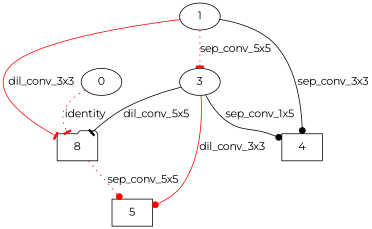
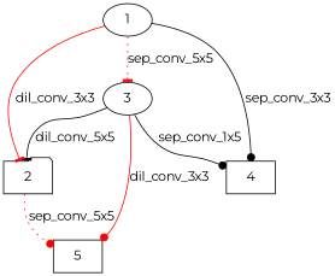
  digraph {
    fontname=Montserrat
    node [fontname=Montserrat shape=ellipse]
    edge [arrowhead=dot color=red fontname=Montserrat style=solid]
-   2 [shape=folder label=8]
-   0
+   2 [shape=folder]
    5 [shape=box]
    3
    4 [shape=box]
    1
    2 -> 5 [label=sep_conv_5x5 style=dotted]
-   0 -> 2 [arrowhead=tee label=identity style=dotted]
    3 -> 2 [arrowhead=tee color=black label=dil_conv_5x5]
    3 -> 5 [label=dil_conv_3x3]
    3 -> 4 [color=black label=sep_conv_1x5]
    1 -> 2 [arrowhead=tee label=dil_conv_3x3]
    1 -> 3 [arrowhead=tee label=sep_conv_5x5 style=dotted]
    1 -> 4 [color=black label=sep_conv_3x3]
  }
